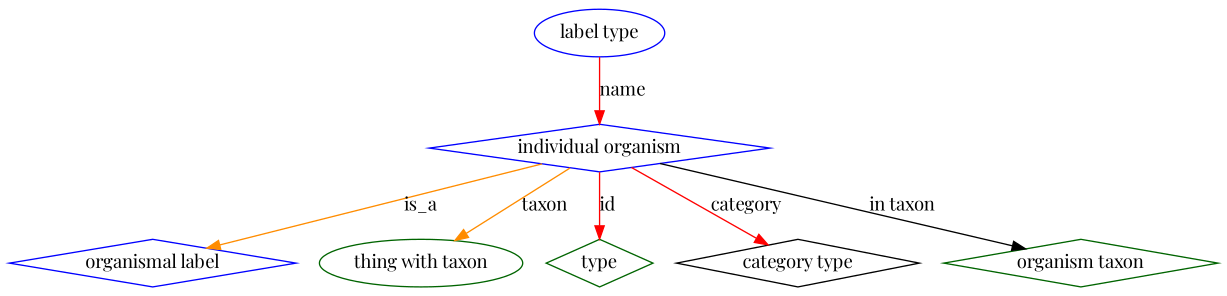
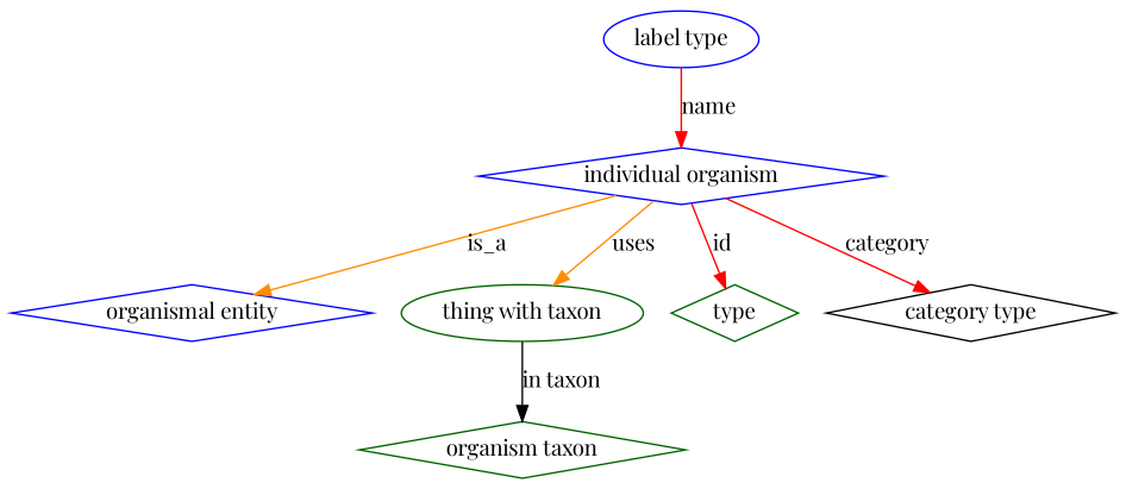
  digraph {
    fontname="Playfair Display"
    node [color=blue fontname="Playfair Display" shape=diamond]
    edge [color=red fontname="Playfair Display" style=solid]
    n1 [height=0.5 label="individual organism" width=2.2748]
-   "organismal entity" [height=0.5 width=2.022 label="organismal label"]
+   "organismal entity" [height=0.5 width=2.022]
    "thing with taxon" [color=darkgreen height=0.5 shape=ellipse width=1.9137]
    n4 [color=darkgreen height=0.5 label=type width=0.84854]
    n5 [color=black height=0.5 label="category type" width=1.6249]
    n6 [color=darkgreen height=0.5 label="organism taxon" width=1.8234]
    n7 [height=0.5 label="label type" shape=ellipse width=1.2638]
    n1 -> "organismal entity" [color=darkorange label=is_a style=""]
-   n1 -> "thing with taxon" [color=darkorange label=taxon style=""]
+   n1 -> "thing with taxon" [color=darkorange label=uses style=""]
    n1 -> n4 [label=id]
    n1 -> n5 [label=category]
-   n1 -> n6 [color=black label="in taxon"]
+   "thing with taxon" -> n6 [color=black label="in taxon"]
    n7 -> n1 [label=name]
  }
